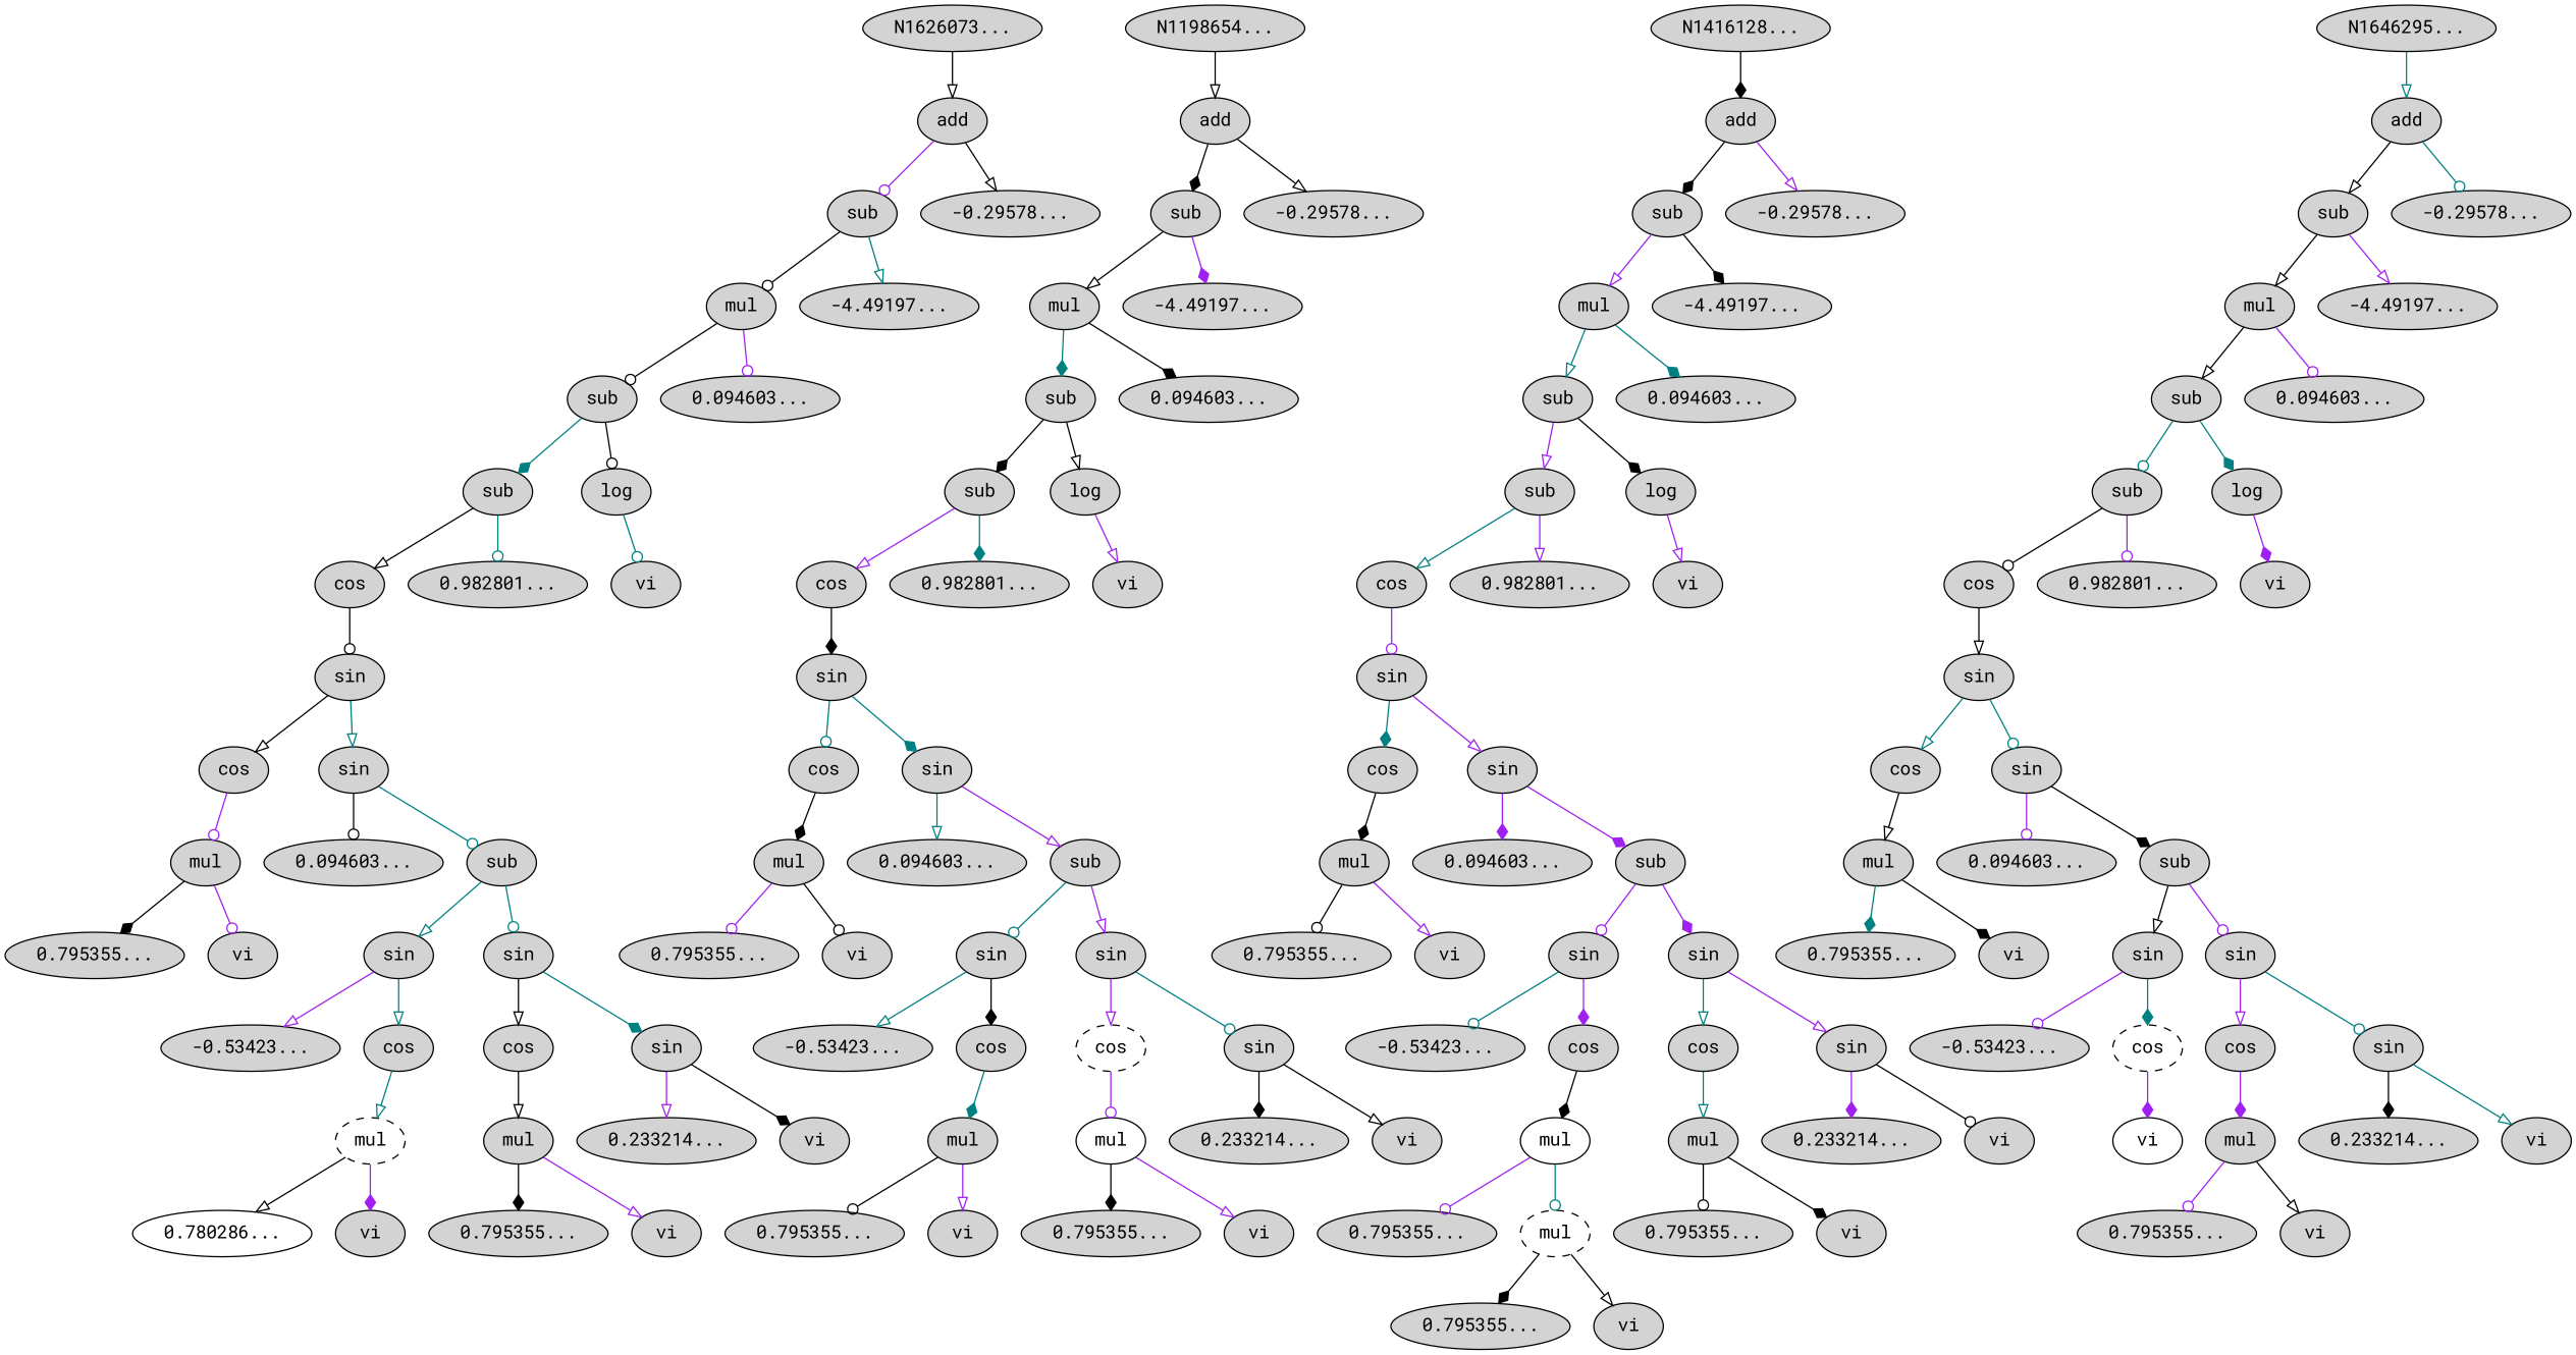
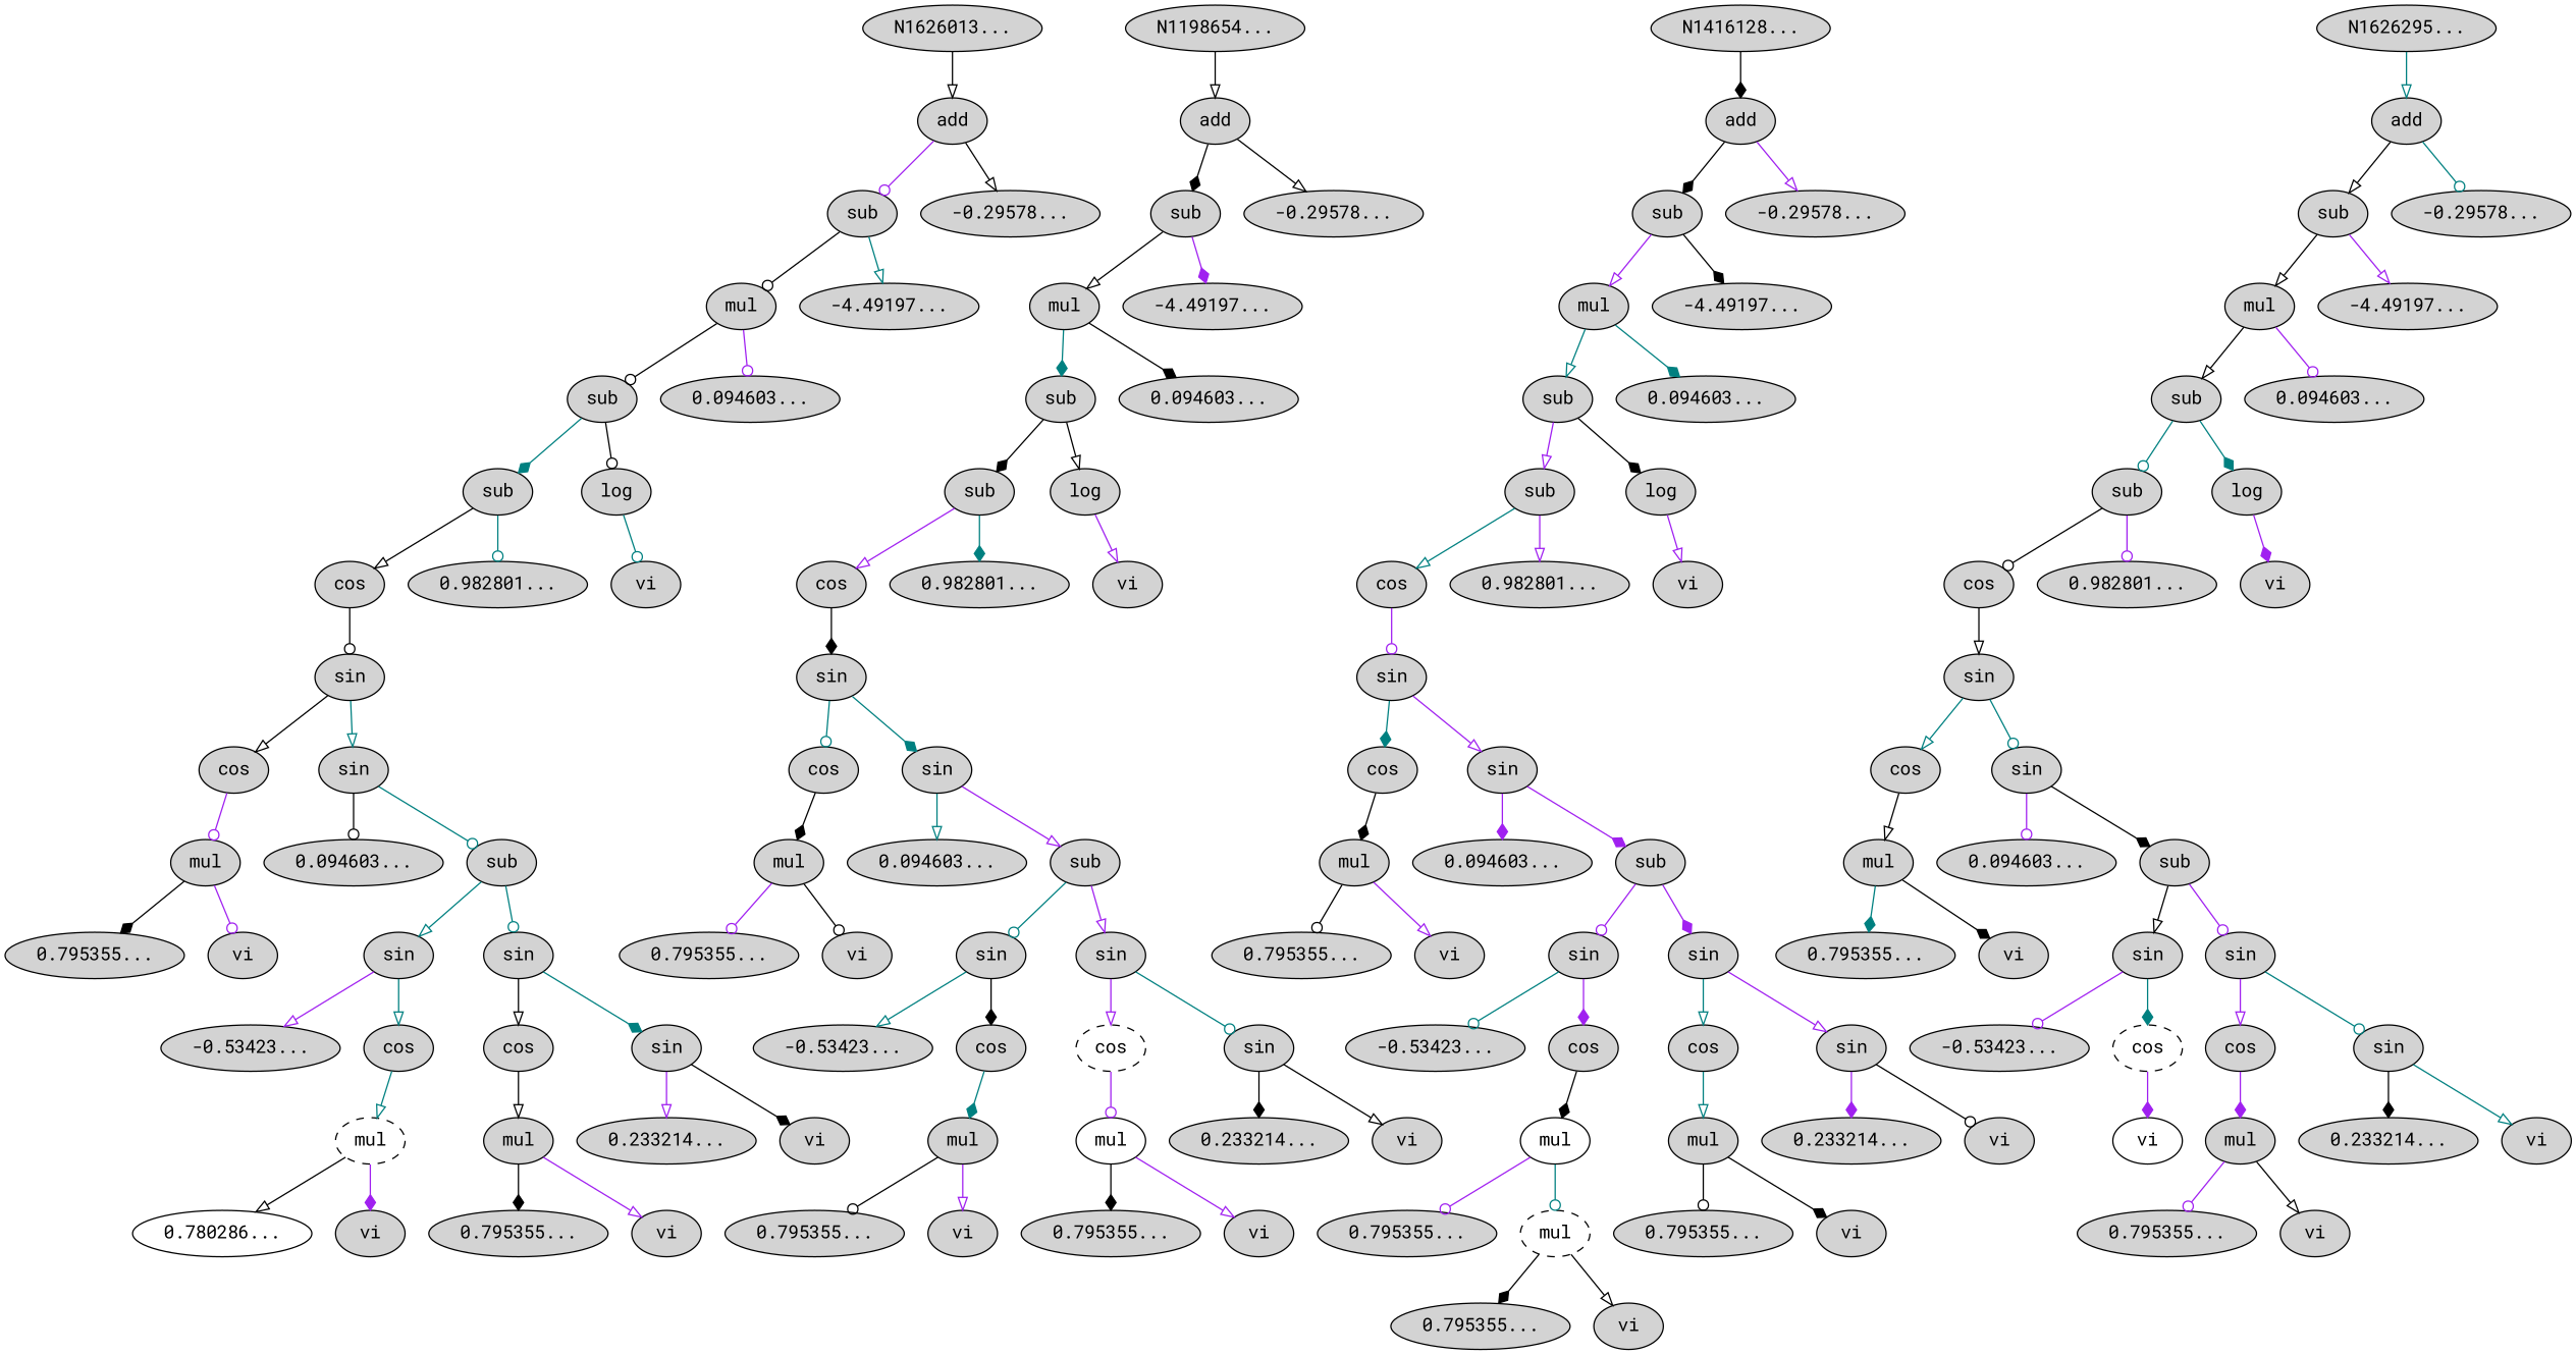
  digraph {
    fontname="Roboto Mono"
    node [fontname="Roboto Mono" style=filled]
    edge [arrowhead=onormal color=black fontname="Roboto Mono"]
-   n1 [label="N1626073..."]
+   n1 [label="N1626013..."]
    n2 [label=add]
    n3 [label=sub]
    n4 [label="-0.29578..."]
    n5 [label=mul]
    n6 [label="-4.49197..."]
    n7 [label=sub]
    n8 [label="0.094603..."]
    n9 [label=sub]
    n10 [label=log]
    n11 [label=cos]
    n12 [label="0.982801..."]
    n13 [label=vi]
    n14 [label=sin]
    n15 [label=cos]
    n16 [label=sin]
    n17 [label=mul]
    n18 [label="0.094603..."]
    n19 [label=sub]
    n20 [label="0.795355..."]
    n21 [label=vi]
    n22 [label=sin]
    n23 [label=sin]
    n24 [label="-0.53423..."]
    n25 [label=cos]
    n26 [label=cos]
    n27 [label=sin]
    n28 [label=mul style=dashed]
    n29 [label="0.780286..." style=solid]
    n30 [label=vi]
    n31 [label=mul]
    n32 [label="0.233214..."]
    n33 [label=vi]
    n34 [label="0.795355..."]
    n35 [label=vi]
    n36 [label="N1198654..."]
    n37 [label=add]
    n38 [label=sub]
    n39 [label="-0.29578..."]
    n40 [label=mul]
    n41 [label="-4.49197..."]
    n42 [label=sub]
    n43 [label="0.094603..."]
    n44 [label=sub]
    n45 [label=log]
    n46 [label=cos]
    n47 [label="0.982801..."]
    n48 [label=vi]
    n49 [label=sin]
    n50 [label=cos]
    n51 [label=sin]
    n52 [label=mul]
    n53 [label="0.094603..."]
    n54 [label=sub]
    n55 [label="0.795355..."]
    n56 [label=vi]
    n57 [label=sin]
    n58 [label=sin]
    n59 [label="-0.53423..."]
    n60 [label=cos]
    n61 [label=cos style=dashed]
    n62 [label=sin]
    n63 [label=mul]
    n64 [label="0.795355..."]
    n65 [label=vi]
    n66 [label=mul style=solid]
    n67 [label="0.233214..."]
    n68 [label=vi]
    n69 [label="0.795355..."]
    n70 [label=vi]
    n71 [label="N1416128..."]
    n72 [label=add]
    n73 [label=sub]
    n74 [label="-0.29578..."]
    n75 [label=mul]
    n76 [label="-4.49197..."]
    n77 [label=sub]
    n78 [label="0.094603..."]
    n79 [label=sub]
    n80 [label=log]
    n81 [label=cos]
    n82 [label="0.982801..."]
    n83 [label=vi]
    n84 [label=sin]
    n85 [label=cos]
    n86 [label=sin]
    n87 [label=mul]
    n88 [label="0.094603..."]
    n89 [label=sub]
    n90 [label="0.795355..."]
    n91 [label=vi]
    n92 [label=sin]
    n93 [label=sin]
    n94 [label="-0.53423..."]
    n95 [label=cos]
    n96 [label=cos]
    n97 [label=sin]
    n98 [label=mul style=solid]
    n99 [label="0.795355..."]
    n100 [label=mul style=dashed]
    n101 [label="0.795355..."]
    n102 [label=vi]
    n103 [label=mul]
    n104 [label="0.233214..."]
    n105 [label=vi]
    n106 [label="0.795355..."]
    n107 [label=vi]
-   n108 [label="N1646295..."]
+   n108 [label="N1626295..."]
    n109 [label=add]
    n110 [label=sub]
    n111 [label="-0.29578..."]
    n112 [label=mul]
    n113 [label="-4.49197..."]
    n114 [label=sub]
    n115 [label="0.094603..."]
    n116 [label=sub]
    n117 [label=log]
    n118 [label=cos]
    n119 [label="0.982801..."]
    n120 [label=vi]
    n121 [label=sin]
    n122 [label=cos]
    n123 [label=sin]
    n124 [label=mul]
    n125 [label="0.094603..."]
    n126 [label=sub]
    n127 [label="0.795355..."]
    n128 [label=vi]
    n129 [label=sin]
    n130 [label=sin]
    n131 [label="-0.53423..."]
    n132 [label=cos style=dashed]
    n133 [label=cos]
    n134 [label=sin]
    n135 [label=vi style=solid]
    n136 [label=mul]
    n137 [label="0.233214..."]
    n138 [label=vi]
    n139 [label="0.795355..."]
    n140 [label=vi]
    n1 -> n2
    n2 -> n3 [arrowhead=odot color=purple]
    n2 -> n4
    n3 -> n5 [arrowhead=odot]
    n3 -> n6 [color=teal]
    n5 -> n7 [arrowhead=odot]
    n5 -> n8 [arrowhead=odot color=purple]
    n7 -> n9 [arrowhead=diamond color=teal]
    n7 -> n10 [arrowhead=odot]
    n9 -> n11
    n9 -> n12 [arrowhead=odot color=teal]
    n10 -> n13 [arrowhead=odot color=teal]
    n11 -> n14 [arrowhead=odot]
    n14 -> n15
    n14 -> n16 [color=teal]
    n15 -> n17 [arrowhead=odot color=purple]
    n16 -> n18 [arrowhead=odot]
    n16 -> n19 [arrowhead=odot color=teal]
    n17 -> n20 [arrowhead=diamond]
    n17 -> n21 [arrowhead=odot color=purple]
    n19 -> n22 [color=teal]
    n19 -> n23 [arrowhead=odot color=teal]
    n22 -> n24 [color=purple]
    n22 -> n25 [color=teal]
    n23 -> n26
    n23 -> n27 [arrowhead=diamond color=teal]
    n25 -> n28 [color=teal]
    n26 -> n31
    n27 -> n32 [color=purple]
    n27 -> n33 [arrowhead=diamond]
    n28 -> n29
    n28 -> n30 [arrowhead=diamond color=purple]
    n31 -> n34 [arrowhead=diamond]
    n31 -> n35 [color=purple]
    n36 -> n37
    n37 -> n38 [arrowhead=diamond]
    n37 -> n39
    n38 -> n40
    n38 -> n41 [arrowhead=diamond color=purple]
    n40 -> n42 [arrowhead=diamond color=teal]
    n40 -> n43 [arrowhead=diamond]
    n42 -> n44 [arrowhead=diamond]
    n42 -> n45
    n44 -> n46 [color=purple]
    n44 -> n47 [arrowhead=diamond color=teal]
    n45 -> n48 [color=purple]
    n46 -> n49 [arrowhead=diamond]
    n49 -> n50 [arrowhead=odot color=teal]
    n49 -> n51 [arrowhead=diamond color=teal]
    n50 -> n52 [arrowhead=diamond]
    n51 -> n53 [color=teal]
    n51 -> n54 [color=purple]
    n52 -> n55 [arrowhead=odot color=purple]
    n52 -> n56 [arrowhead=odot]
    n54 -> n57 [arrowhead=odot color=teal]
    n54 -> n58 [color=purple]
    n57 -> n59 [color=teal]
    n57 -> n60 [arrowhead=diamond]
    n58 -> n61 [color=purple]
    n58 -> n62 [arrowhead=odot color=teal]
    n60 -> n63 [arrowhead=diamond color=teal]
    n61 -> n66 [arrowhead=odot color=purple]
    n62 -> n67 [arrowhead=diamond]
    n62 -> n68
    n63 -> n64 [arrowhead=odot]
    n63 -> n65 [color=purple]
    n66 -> n69 [arrowhead=diamond]
    n66 -> n70 [color=purple]
    n71 -> n72 [arrowhead=diamond]
    n72 -> n73 [arrowhead=diamond]
    n72 -> n74 [color=purple]
    n73 -> n75 [color=purple]
    n73 -> n76 [arrowhead=diamond]
    n75 -> n77 [color=teal]
    n75 -> n78 [arrowhead=diamond color=teal]
    n77 -> n79 [color=purple]
    n77 -> n80 [arrowhead=diamond]
    n79 -> n81 [color=teal]
    n79 -> n82 [color=purple]
    n80 -> n83 [color=purple]
    n81 -> n84 [arrowhead=odot color=purple]
    n84 -> n85 [arrowhead=diamond color=teal]
    n84 -> n86 [color=purple]
    n85 -> n87 [arrowhead=diamond]
    n86 -> n88 [arrowhead=diamond color=purple]
    n86 -> n89 [arrowhead=diamond color=purple]
    n87 -> n90 [arrowhead=odot]
    n87 -> n91 [color=purple]
    n89 -> n92 [arrowhead=odot color=purple]
    n89 -> n93 [arrowhead=diamond color=purple]
    n92 -> n94 [arrowhead=odot color=teal]
    n92 -> n95 [arrowhead=diamond color=purple]
    n93 -> n96 [color=teal]
    n93 -> n97 [color=purple]
    n95 -> n98 [arrowhead=diamond]
    n96 -> n103 [color=teal]
    n97 -> n104 [arrowhead=diamond color=purple]
    n97 -> n105 [arrowhead=odot]
    n98 -> n99 [arrowhead=odot color=purple]
    n98 -> n100 [arrowhead=odot color=teal]
    n100 -> n101 [arrowhead=diamond]
    n100 -> n102
    n103 -> n106 [arrowhead=odot]
    n103 -> n107 [arrowhead=diamond]
    n108 -> n109 [color=teal]
    n109 -> n110
    n109 -> n111 [arrowhead=odot color=teal]
    n110 -> n112
    n110 -> n113 [color=purple]
    n112 -> n114
    n112 -> n115 [arrowhead=odot color=purple]
    n114 -> n116 [arrowhead=odot color=teal]
    n114 -> n117 [arrowhead=diamond color=teal]
    n116 -> n118 [arrowhead=odot]
    n116 -> n119 [arrowhead=odot color=purple]
    n117 -> n120 [arrowhead=diamond color=purple]
    n118 -> n121
    n121 -> n122 [color=teal]
    n121 -> n123 [arrowhead=odot color=teal]
    n122 -> n124
    n123 -> n125 [arrowhead=odot color=purple]
    n123 -> n126 [arrowhead=diamond]
    n124 -> n127 [arrowhead=diamond color=teal]
    n124 -> n128 [arrowhead=diamond]
    n126 -> n129
    n126 -> n130 [arrowhead=odot color=purple]
    n129 -> n131 [arrowhead=odot color=purple]
    n129 -> n132 [arrowhead=diamond color=teal]
    n130 -> n133 [color=purple]
    n130 -> n134 [arrowhead=odot color=teal]
    n132 -> n135 [arrowhead=diamond color=purple]
    n133 -> n136 [arrowhead=diamond color=purple]
    n134 -> n137 [arrowhead=diamond]
    n134 -> n138 [color=teal]
    n136 -> n139 [arrowhead=odot color=purple]
    n136 -> n140
  }
